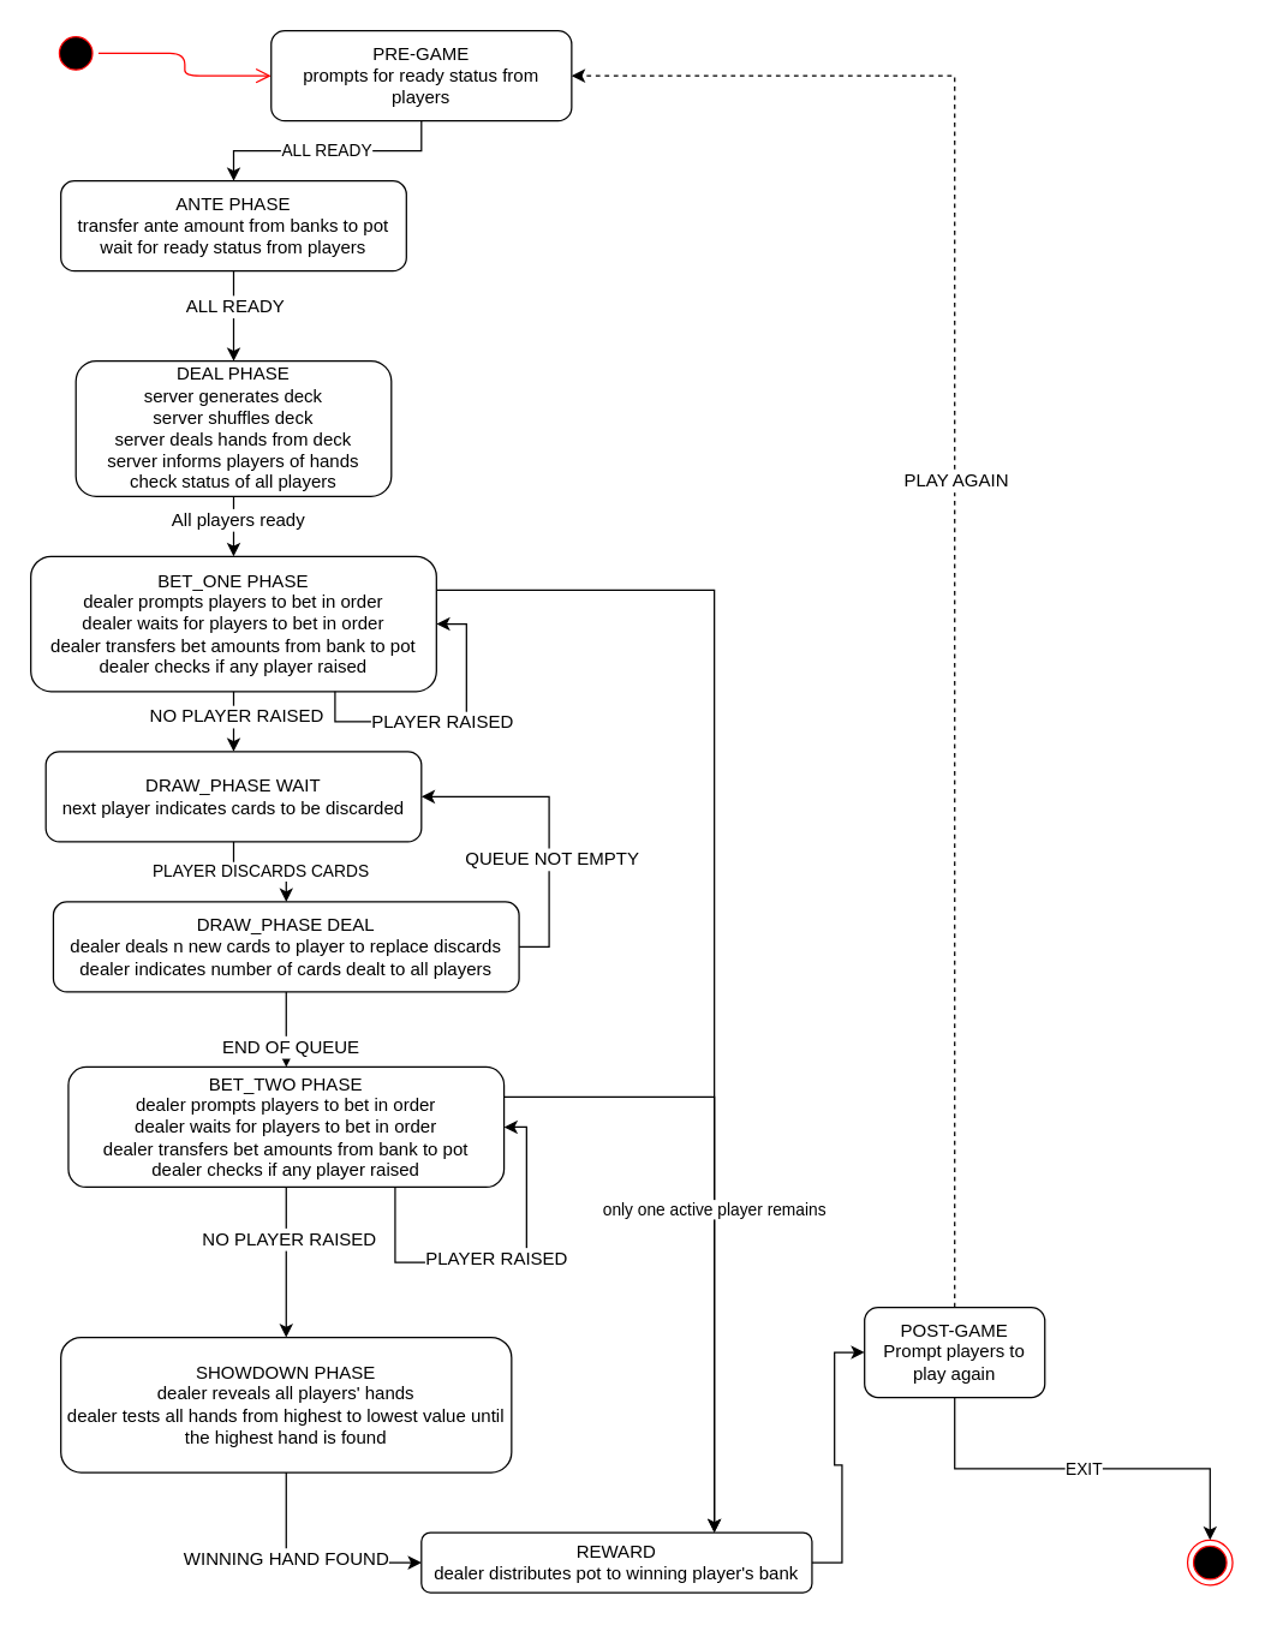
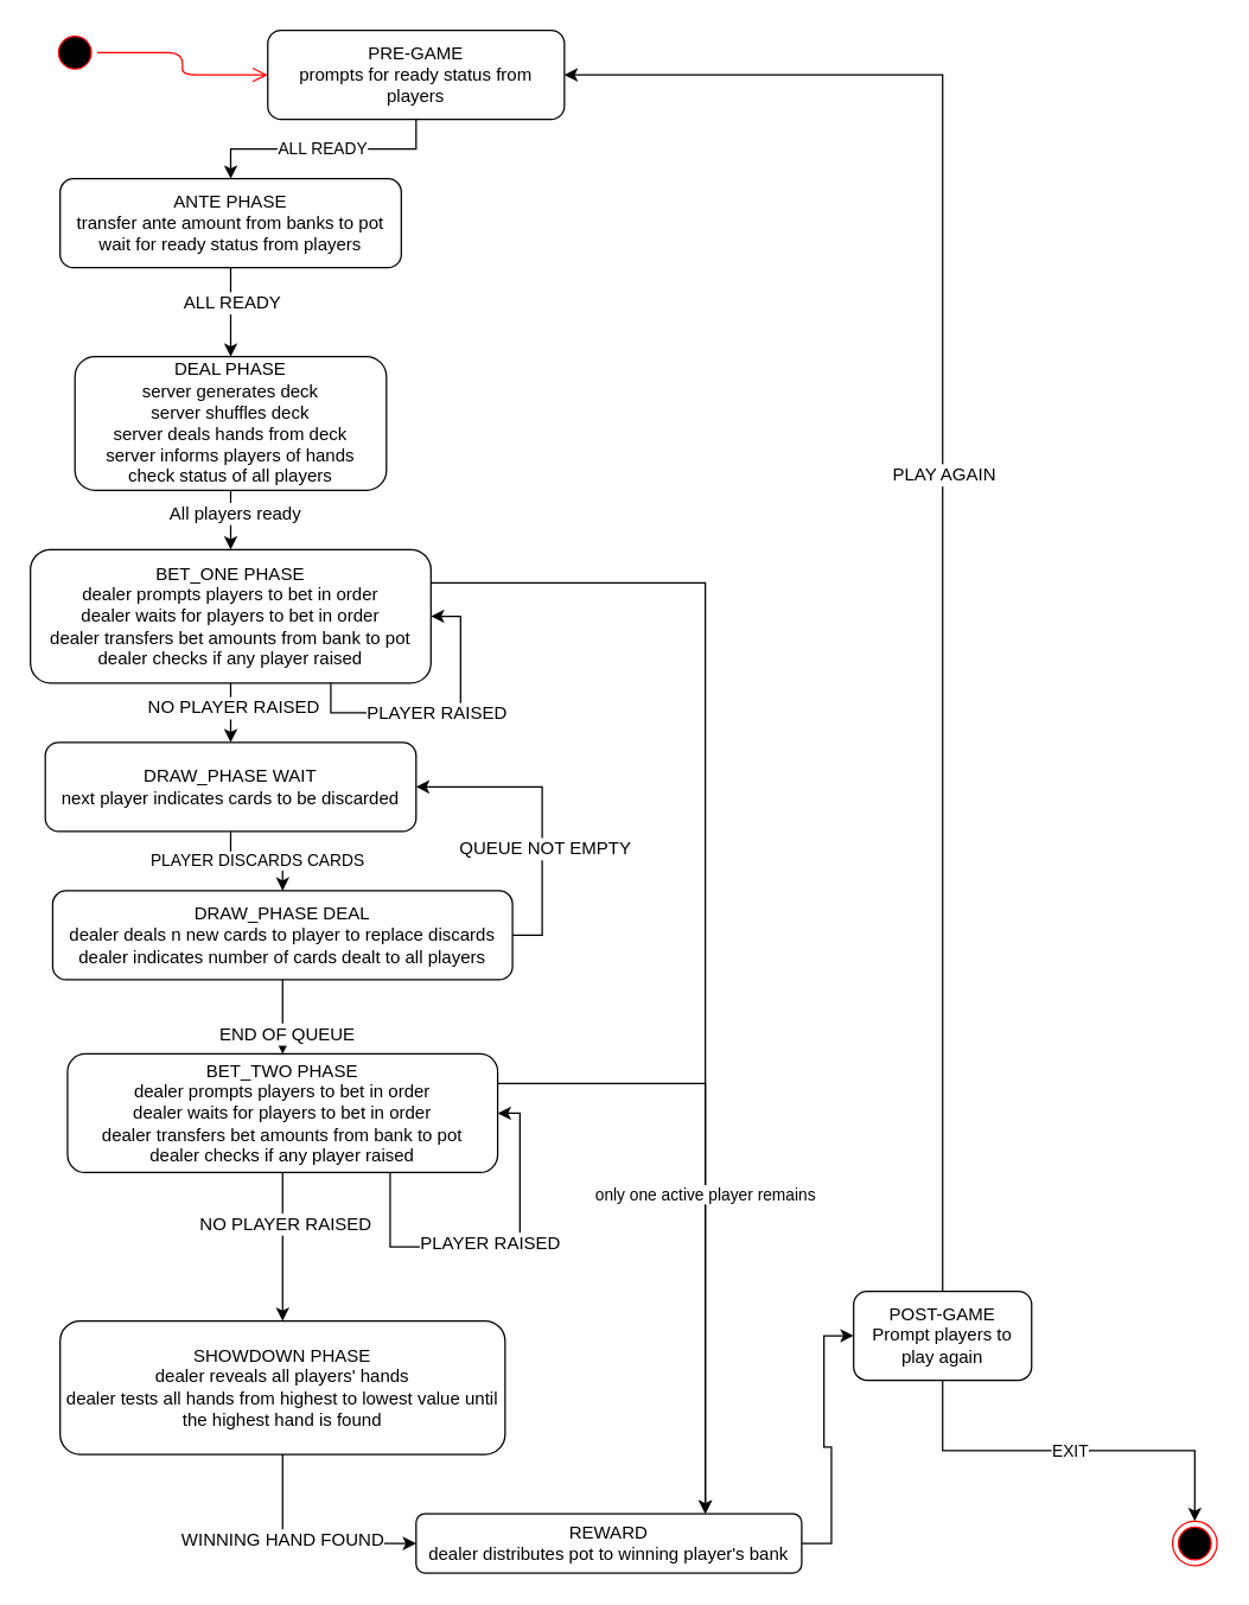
  <mxCell id="0" />
  <mxCell id="1" parent="0" />
  <mxCell id="2" value="" style="ellipse;html=1;shape=startState;fillColor=#000000;strokeColor=#ff0000;" parent="1" vertex="1"><mxGeometry x="35" y="20" width="30" height="30" as="geometry" /></mxCell>
  <mxCell id="3" value="" style="edgeStyle=orthogonalEdgeStyle;html=1;verticalAlign=bottom;endArrow=open;endSize=8;strokeColor=#ff0000;entryX=0;entryY=0.5;entryDx=0;entryDy=0;" parent="1" source="2" target="6" edge="1"><mxGeometry relative="1" as="geometry"><mxPoint x="165" y="170" as="targetPoint" /></mxGeometry></mxCell>
  <mxCell id="4" value="" style="ellipse;html=1;shape=endState;fillColor=#000000;strokeColor=#ff0000;" parent="1" vertex="1"><mxGeometry x="790" y="1025" width="30" height="30" as="geometry" /></mxCell>
  <mxCell id="5" value="ALL READY" style="edgeStyle=orthogonalEdgeStyle;rounded=0;orthogonalLoop=1;jettySize=auto;html=1;exitX=0.5;exitY=1;exitDx=0;exitDy=0;entryX=0.5;entryY=0;entryDx=0;entryDy=0;" parent="1" source="6" target="16" edge="1"><mxGeometry relative="1" as="geometry"><mxPoint x="280" y="365" as="targetPoint" /></mxGeometry></mxCell>
  <mxCell id="6" value="&lt;div&gt;PRE-GAME&lt;/div&gt;&lt;div&gt;prompts for ready status from players&lt;br&gt;&lt;/div&gt;" style="rounded=1;whiteSpace=wrap;html=1;" parent="1" vertex="1"><mxGeometry x="180" y="20" width="200" height="60" as="geometry" /></mxCell>
  <mxCell id="7" value="EXIT" style="edgeStyle=orthogonalEdgeStyle;rounded=0;orthogonalLoop=1;jettySize=auto;html=1;exitX=0.5;exitY=1;exitDx=0;exitDy=0;entryX=0.5;entryY=0;entryDx=0;entryDy=0;" parent="1" source="10" target="4" edge="1"><mxGeometry relative="1" as="geometry" /></mxCell>
- <mxCell id="8" style="edgeStyle=orthogonalEdgeStyle;rounded=0;orthogonalLoop=1;jettySize=auto;html=1;exitX=0.5;exitY=0;exitDx=0;exitDy=0;entryX=1;entryY=0.5;entryDx=0;entryDy=0;dashed=1;" parent="1" source="10" target="6" edge="1"><mxGeometry relative="1" as="geometry" /></mxCell>
+ <mxCell id="8" style="edgeStyle=orthogonalEdgeStyle;rounded=0;orthogonalLoop=1;jettySize=auto;html=1;exitX=0.5;exitY=0;exitDx=0;exitDy=0;entryX=1;entryY=0.5;entryDx=0;entryDy=0;" parent="1" source="10" target="6" edge="1"><mxGeometry relative="1" as="geometry" /></mxCell>
  <mxCell id="9" value="PLAY AGAIN" style="text;html=1;align=center;verticalAlign=middle;resizable=0;points=[];labelBackgroundColor=#ffffff;" parent="8" vertex="1" connectable="0"><mxGeometry x="0.025" relative="1" as="geometry"><mxPoint as="offset" /></mxGeometry></mxCell>
  <mxCell id="10" value="&lt;div&gt;POST-GAME&lt;/div&gt;&lt;div&gt;Prompt players to play again&lt;br&gt;&lt;/div&gt;" style="rounded=1;whiteSpace=wrap;html=1;" parent="1" vertex="1"><mxGeometry x="575" y="870" width="120" height="60" as="geometry" /></mxCell>
  <mxCell id="11" style="edgeStyle=orthogonalEdgeStyle;rounded=0;orthogonalLoop=1;jettySize=auto;html=1;exitX=0.5;exitY=1;exitDx=0;exitDy=0;entryX=0.5;entryY=0;entryDx=0;entryDy=0;" parent="1" source="13" target="20" edge="1"><mxGeometry relative="1" as="geometry" /></mxCell>
  <mxCell id="12" value="All players ready" style="text;html=1;align=center;verticalAlign=middle;resizable=0;points=[];labelBackgroundColor=#ffffff;" parent="11" vertex="1" connectable="0"><mxGeometry x="-0.275" y="2" relative="1" as="geometry"><mxPoint as="offset" /></mxGeometry></mxCell>
  <mxCell id="13" value="&lt;div&gt;DEAL PHASE&lt;br&gt;&lt;/div&gt;&lt;div&gt;server generates deck&lt;/div&gt;&lt;div&gt;server shuffles deck&lt;/div&gt;&lt;div&gt;server deals hands from deck&lt;/div&gt;&lt;div&gt;server informs players of hands&lt;/div&gt;&lt;div&gt;check status of all players&lt;br&gt;&lt;/div&gt;" style="rounded=1;whiteSpace=wrap;html=1;" parent="1" vertex="1"><mxGeometry x="50" y="240" width="210" height="90" as="geometry" /></mxCell>
  <mxCell id="14" style="edgeStyle=orthogonalEdgeStyle;rounded=0;orthogonalLoop=1;jettySize=auto;html=1;exitX=0.5;exitY=1;exitDx=0;exitDy=0;entryX=0.5;entryY=0;entryDx=0;entryDy=0;" parent="1" source="16" target="13" edge="1"><mxGeometry relative="1" as="geometry" /></mxCell>
  <mxCell id="15" value="ALL READY" style="text;html=1;align=center;verticalAlign=middle;resizable=0;points=[];labelBackgroundColor=#ffffff;" parent="14" vertex="1" connectable="0"><mxGeometry x="-0.246" relative="1" as="geometry"><mxPoint as="offset" /></mxGeometry></mxCell>
  <mxCell id="16" value="&lt;div&gt;ANTE PHASE&lt;/div&gt;&lt;div&gt;transfer ante amount from banks to pot&lt;/div&gt;&lt;div&gt;wait for ready status from players&lt;br&gt;&lt;/div&gt;" style="rounded=1;whiteSpace=wrap;html=1;" parent="1" vertex="1"><mxGeometry x="40" y="120" width="230" height="60" as="geometry" /></mxCell>
  <mxCell id="17" style="edgeStyle=orthogonalEdgeStyle;rounded=0;orthogonalLoop=1;jettySize=auto;html=1;exitX=0.5;exitY=1;exitDx=0;exitDy=0;entryX=0.5;entryY=0;entryDx=0;entryDy=0;" parent="1" source="20" target="38" edge="1"><mxGeometry relative="1" as="geometry"><mxPoint x="274.905" y="1050" as="targetPoint" /></mxGeometry></mxCell>
  <mxCell id="18" value="NO PLAYER RAISED" style="text;html=1;align=center;verticalAlign=middle;resizable=0;points=[];labelBackgroundColor=#ffffff;" parent="17" vertex="1" connectable="0"><mxGeometry x="-0.193" y="1" relative="1" as="geometry"><mxPoint as="offset" /></mxGeometry></mxCell>
  <mxCell id="19" style="edgeStyle=orthogonalEdgeStyle;rounded=0;orthogonalLoop=1;jettySize=auto;html=1;exitX=1;exitY=0.25;exitDx=0;exitDy=0;entryX=0.75;entryY=0;entryDx=0;entryDy=0;" parent="1" source="20" target="36" edge="1"><mxGeometry relative="1" as="geometry" /></mxCell>
  <mxCell id="20" value="&lt;div&gt;BET_ONE PHASE&lt;/div&gt;&lt;div&gt;dealer prompts players to bet in order&lt;/div&gt;&lt;div&gt;dealer waits for players to bet in order&lt;/div&gt;&lt;div&gt;dealer transfers bet amounts from bank to pot&lt;/div&gt;&lt;div&gt;dealer checks if any player raised&lt;br&gt;&lt;/div&gt;" style="rounded=1;whiteSpace=wrap;html=1;" parent="1" vertex="1"><mxGeometry x="20" y="370" width="270" height="90" as="geometry" /></mxCell>
  <mxCell id="21" style="edgeStyle=orthogonalEdgeStyle;rounded=0;orthogonalLoop=1;jettySize=auto;html=1;exitX=0.75;exitY=1;exitDx=0;exitDy=0;entryX=1;entryY=0.5;entryDx=0;entryDy=0;" parent="1" source="20" target="20" edge="1"><mxGeometry relative="1" as="geometry" /></mxCell>
  <mxCell id="22" value="PLAYER RAISED" style="text;html=1;align=center;verticalAlign=middle;resizable=0;points=[];labelBackgroundColor=#ffffff;" parent="21" vertex="1" connectable="0"><mxGeometry x="-0.053" relative="1" as="geometry"><mxPoint as="offset" /></mxGeometry></mxCell>
  <mxCell id="23" style="edgeStyle=orthogonalEdgeStyle;rounded=0;orthogonalLoop=1;jettySize=auto;html=1;exitX=0.5;exitY=1;exitDx=0;exitDy=0;" parent="1" source="41" target="28" edge="1"><mxGeometry relative="1" as="geometry" /></mxCell>
  <mxCell id="24" value="END OF QUEUE" style="text;html=1;align=center;verticalAlign=middle;resizable=0;points=[];labelBackgroundColor=#ffffff;" parent="23" vertex="1" connectable="0"><mxGeometry x="0.42" y="2" relative="1" as="geometry"><mxPoint as="offset" /></mxGeometry></mxCell>
  <mxCell id="25" style="edgeStyle=orthogonalEdgeStyle;rounded=0;orthogonalLoop=1;jettySize=auto;html=1;exitX=0.5;exitY=1;exitDx=0;exitDy=0;entryX=0.5;entryY=0;entryDx=0;entryDy=0;" parent="1" source="28" target="31" edge="1"><mxGeometry relative="1" as="geometry" /></mxCell>
  <mxCell id="26" value="NO PLAYER RAISED" style="text;html=1;align=center;verticalAlign=middle;resizable=0;points=[];labelBackgroundColor=#ffffff;" parent="25" vertex="1" connectable="0"><mxGeometry x="-0.322" y="1" relative="1" as="geometry"><mxPoint as="offset" /></mxGeometry></mxCell>
  <mxCell id="27" value="only one active player remains" style="edgeStyle=orthogonalEdgeStyle;rounded=0;orthogonalLoop=1;jettySize=auto;html=1;exitX=1;exitY=0.25;exitDx=0;exitDy=0;entryX=0.75;entryY=0;entryDx=0;entryDy=0;" parent="1" source="28" target="36" edge="1"><mxGeometry relative="1" as="geometry" /></mxCell>
  <mxCell id="28" value="&lt;div&gt;BET_TWO PHASE&lt;/div&gt;&lt;div&gt;&lt;div&gt;dealer prompts players to bet in order&lt;/div&gt;&lt;div&gt;dealer waits for players to bet in order&lt;/div&gt;&lt;div&gt;dealer transfers bet amounts from bank to pot&lt;/div&gt;dealer checks if any player raised&lt;/div&gt;" style="rounded=1;whiteSpace=wrap;html=1;" parent="1" vertex="1"><mxGeometry x="45" y="710" width="290" height="80" as="geometry" /></mxCell>
  <mxCell id="29" style="edgeStyle=orthogonalEdgeStyle;rounded=0;orthogonalLoop=1;jettySize=auto;html=1;exitX=0.5;exitY=1;exitDx=0;exitDy=0;entryX=0;entryY=0.5;entryDx=0;entryDy=0;" parent="1" source="31" target="36" edge="1"><mxGeometry relative="1" as="geometry" /></mxCell>
  <mxCell id="30" value="WINNING HAND FOUND" style="text;html=1;align=center;verticalAlign=middle;resizable=0;points=[];labelBackgroundColor=#ffffff;" parent="29" vertex="1" connectable="0"><mxGeometry x="-0.234" y="-1" relative="1" as="geometry"><mxPoint as="offset" /></mxGeometry></mxCell>
  <mxCell id="31" value="&lt;div&gt;SHOWDOWN PHASE&lt;/div&gt;&lt;div&gt;dealer reveals all players' hands&lt;/div&gt;&lt;div&gt;dealer tests all hands from highest to lowest value until the highest hand is found&lt;br&gt;&lt;/div&gt;" style="rounded=1;whiteSpace=wrap;html=1;" parent="1" vertex="1"><mxGeometry x="40" y="890" width="300" height="90" as="geometry" /></mxCell>
  <mxCell id="32" style="edgeStyle=orthogonalEdgeStyle;rounded=0;orthogonalLoop=1;jettySize=auto;html=1;exitX=0.75;exitY=1;exitDx=0;exitDy=0;entryX=1;entryY=0.5;entryDx=0;entryDy=0;" parent="1" source="28" target="28" edge="1"><mxGeometry relative="1" as="geometry"><Array as="points"><mxPoint x="263" y="840" /><mxPoint x="350" y="840" /><mxPoint x="350" y="750" /></Array></mxGeometry></mxCell>
  <mxCell id="33" value="PLAYER RAISED" style="text;html=1;align=center;verticalAlign=middle;resizable=0;points=[];labelBackgroundColor=#ffffff;" parent="32" vertex="1" connectable="0"><mxGeometry x="-0.031" y="3" relative="1" as="geometry"><mxPoint as="offset" /></mxGeometry></mxCell>
  <mxCell id="34" style="edgeStyle=orthogonalEdgeStyle;rounded=0;orthogonalLoop=1;jettySize=auto;html=1;exitX=0.5;exitY=1;exitDx=0;exitDy=0;" parent="1" source="31" target="31" edge="1"><mxGeometry relative="1" as="geometry" /></mxCell>
  <mxCell id="35" style="edgeStyle=orthogonalEdgeStyle;rounded=0;orthogonalLoop=1;jettySize=auto;html=1;exitX=1;exitY=0.5;exitDx=0;exitDy=0;entryX=0;entryY=0.5;entryDx=0;entryDy=0;" parent="1" source="36" target="10" edge="1"><mxGeometry relative="1" as="geometry" /></mxCell>
  <mxCell id="36" value="&lt;div&gt;REWARD&lt;br&gt;&lt;/div&gt;&lt;div&gt;dealer distributes pot to winning player's bank&lt;br&gt;&lt;/div&gt;" style="rounded=1;whiteSpace=wrap;html=1;" parent="1" vertex="1"><mxGeometry x="280" y="1020" width="260" height="40" as="geometry" /></mxCell>
  <mxCell id="37" value="PLAYER DISCARDS CARDS" style="edgeStyle=orthogonalEdgeStyle;rounded=0;orthogonalLoop=1;jettySize=auto;html=1;exitX=0.5;exitY=1;exitDx=0;exitDy=0;entryX=0.5;entryY=0;entryDx=0;entryDy=0;" parent="1" source="38" target="41" edge="1"><mxGeometry relative="1" as="geometry" /></mxCell>
  <mxCell id="38" value="&lt;div&gt;DRAW_PHASE WAIT&lt;/div&gt;&lt;div&gt;next player indicates cards to be discarded&lt;br&gt;&lt;/div&gt;" style="rounded=1;whiteSpace=wrap;html=1;" parent="1" vertex="1"><mxGeometry x="30" y="500" width="250" height="60" as="geometry" /></mxCell>
  <mxCell id="39" style="edgeStyle=orthogonalEdgeStyle;rounded=0;orthogonalLoop=1;jettySize=auto;html=1;exitX=1;exitY=0.5;exitDx=0;exitDy=0;entryX=1;entryY=0.5;entryDx=0;entryDy=0;" parent="1" source="41" target="38" edge="1"><mxGeometry relative="1" as="geometry" /></mxCell>
  <mxCell id="40" value="QUEUE NOT EMPTY" style="text;html=1;align=center;verticalAlign=middle;resizable=0;points=[];labelBackgroundColor=#ffffff;" parent="39" vertex="1" connectable="0"><mxGeometry x="0.386" y="3" relative="1" as="geometry"><mxPoint x="23" y="38" as="offset" /></mxGeometry></mxCell>
  <mxCell id="41" value="&lt;div&gt;DRAW_PHASE DEAL&lt;/div&gt;&lt;div&gt;dealer deals n new cards to player to replace discards&lt;/div&gt;&lt;div&gt;dealer indicates number of cards dealt to all players&lt;/div&gt;" style="rounded=1;whiteSpace=wrap;html=1;" parent="1" vertex="1"><mxGeometry x="35" y="600" width="310" height="60" as="geometry" /></mxCell>
